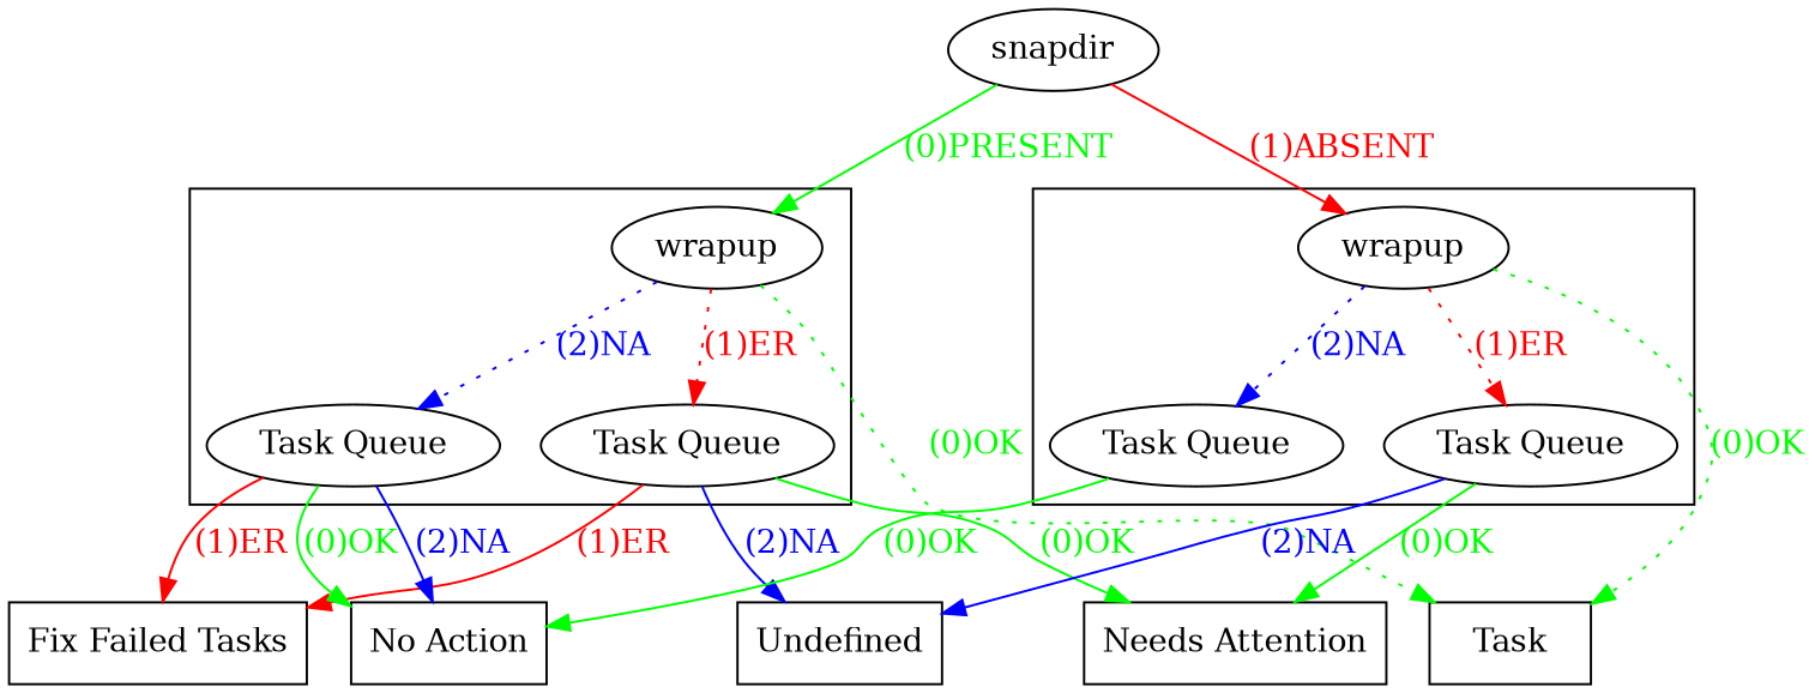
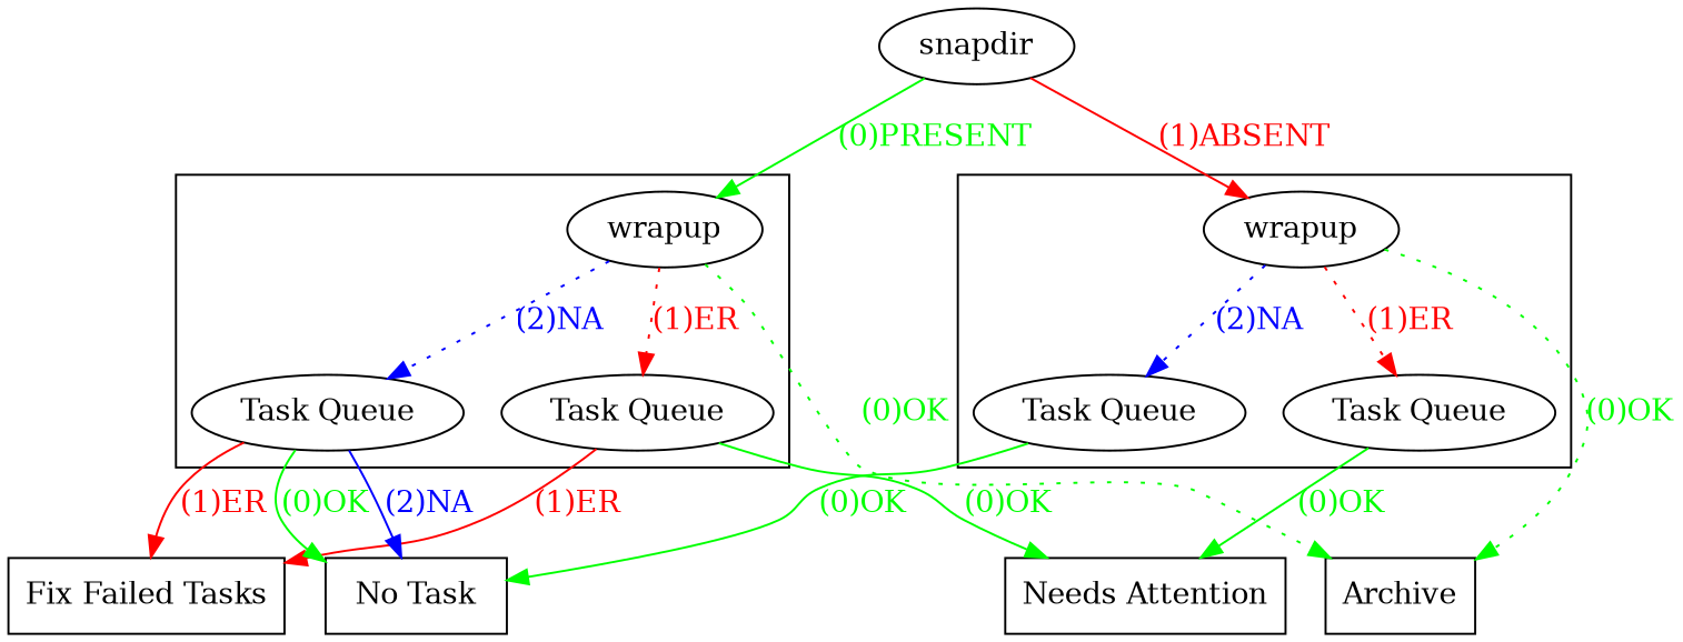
  digraph {
    edge [color=green fontcolor=green]
-   Archive [shape=box label=Task]
+   Archive [shape=box]
    n2 [label="Needs Attention" shape=box]
    n3 [label="Fix Failed Tasks" shape=box]
-   Undefined [shape=box]
-   n5 [label="No Action" shape=box]
+   n5 [label="No Task" shape=box]
    n6 [label=wrapup]
    n7 [label="Task Queue"]
    n8 [label="Task Queue"]
    n9 [label=wrapup]
    n10 [label="Task Queue"]
    n11 [label="Task Queue"]
    snapdir
    subgraph sub_1 {
      rank=same
      Archive
      n2
      n3
-     Undefined
      n5
    }
    subgraph cluster_2 {
      n6
      n7
      n8
    }
    subgraph cluster_3 {
      n9
      n10
      n11
    }
    n6 -> Archive [label="(0)OK" style=dotted]
    n6 -> n7 [color=red fontcolor=red label="(1)ER" style=dotted]
    n6 -> n8 [color=blue fontcolor=blue label="(2)NA" style=dotted]
    n7 -> n2 [label="(0)OK"]
    n7 -> n3 [color=red fontcolor=red label="(1)ER"]
-   n7 -> Undefined [color=blue fontcolor=blue label="(2)NA"]
    n8 -> n3 [color=red fontcolor=red label="(1)ER"]
    n8 -> n5 [label="(0)OK"]
    n8 -> n5 [color=blue fontcolor=blue label="(2)NA"]
    n9 -> Archive [label="(0)OK" style=dotted]
    n9 -> n10 [color=red fontcolor=red label="(1)ER" style=dotted]
    n9 -> n11 [color=blue fontcolor=blue label="(2)NA" style=dotted]
    n10 -> n2 [label="(0)OK"]
-   n10 -> Undefined [color=blue fontcolor=blue label="(2)NA"]
    n11 -> n5 [label="(0)OK"]
    snapdir -> n6 [label="(0)PRESENT"]
    snapdir -> n9 [color=red fontcolor=red label="(1)ABSENT"]
  }
